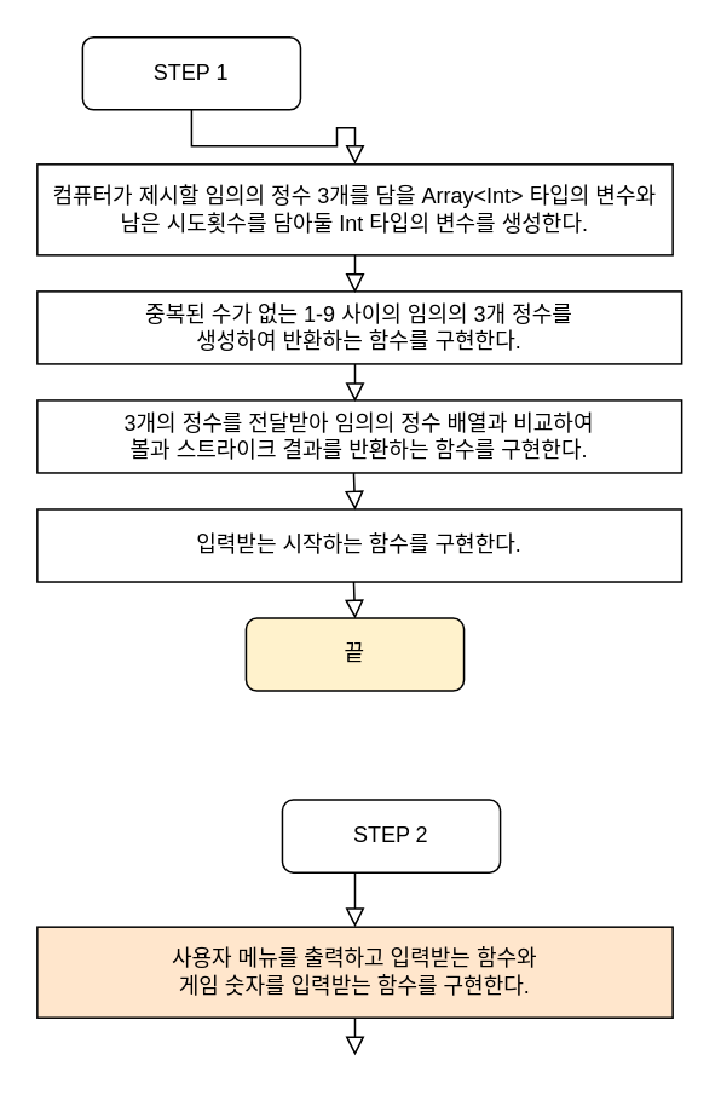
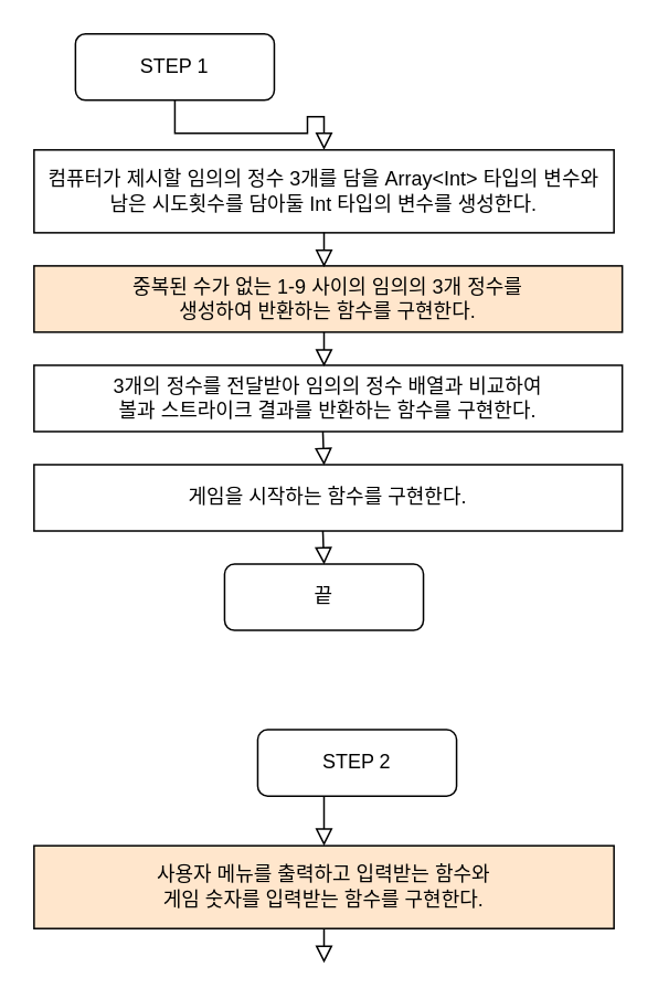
  <mxCell id="0" />
  <mxCell id="1" parent="0" />
  <mxCell id="2" value="" style="rounded=0;html=1;jettySize=auto;orthogonalLoop=1;fontSize=11;endArrow=block;endFill=0;endSize=8;strokeWidth=1;shadow=0;labelBackgroundColor=none;edgeStyle=orthogonalEdgeStyle;entryX=0.5;entryY=0;entryDx=0;entryDy=0;" parent="1" source="3" target="4" edge="1"><mxGeometry relative="1" as="geometry"><mxPoint x="435" y="80" as="targetPoint" /><Array as="points" /></mxGeometry></mxCell>
  <mxCell id="3" value="STEP 1" style="rounded=1;whiteSpace=wrap;html=1;fontSize=12;glass=0;strokeWidth=1;shadow=0;" parent="1" vertex="1"><mxGeometry x="45" y="20" width="120" height="40" as="geometry" /></mxCell>
  <mxCell id="4" value="컴퓨터가 제시할 임의의 정수 3개를 담을 Array&amp;lt;Int&amp;gt; 타입의 변수와&lt;br&gt;남은 시도횟수를 담아둘 Int 타입의 변수를 생성한다." style="rounded=0;whiteSpace=wrap;html=1;" parent="1" vertex="1"><mxGeometry x="20" y="90" width="350" height="50" as="geometry" /></mxCell>
- <mxCell id="5" value="중복된 수가 없는 1-9 사이의 임의의 3개 정수를&lt;br&gt;생성하여&amp;nbsp;반환하는 함수를 구현한다." style="rounded=0;whiteSpace=wrap;html=1;" parent="1" vertex="1"><mxGeometry x="20" y="160" width="355" height="40" as="geometry" /></mxCell>
+ <mxCell id="5" value="중복된 수가 없는 1-9 사이의 임의의 3개 정수를&lt;br&gt;생성하여&amp;nbsp;반환하는 함수를 구현한다." style="rounded=0;whiteSpace=wrap;html=1;fillColor=#ffe6cc;" parent="1" vertex="1"><mxGeometry x="20" y="160" width="355" height="40" as="geometry" /></mxCell>
  <mxCell id="6" value="" style="rounded=0;html=1;jettySize=auto;orthogonalLoop=1;fontSize=11;endArrow=block;endFill=0;endSize=8;strokeWidth=1;shadow=0;labelBackgroundColor=none;edgeStyle=orthogonalEdgeStyle;entryX=0.493;entryY=0.019;entryDx=0;entryDy=0;exitX=0.5;exitY=1;exitDx=0;exitDy=0;entryPerimeter=0;" parent="1" source="4" target="5" edge="1"><mxGeometry relative="1" as="geometry"><mxPoint x="205" y="100" as="targetPoint" /><Array as="points" /><mxPoint x="205" y="70" as="sourcePoint" /></mxGeometry></mxCell>
  <mxCell id="7" value="3개의 정수를 전달받아 임의의 정수 배열과 비교하여&lt;br&gt;볼과 스트라이크 결과를 반환하는 함수를 구현한다." style="rounded=0;whiteSpace=wrap;html=1;" parent="1" vertex="1"><mxGeometry x="20" y="220" width="355" height="40" as="geometry" /></mxCell>
  <mxCell id="8" value="" style="rounded=0;html=1;jettySize=auto;orthogonalLoop=1;fontSize=11;endArrow=block;endFill=0;endSize=8;strokeWidth=1;shadow=0;labelBackgroundColor=none;edgeStyle=orthogonalEdgeStyle;entryX=0.493;entryY=0.019;entryDx=0;entryDy=0;exitX=0.5;exitY=1;exitDx=0;exitDy=0;entryPerimeter=0;" parent="1" target="7" edge="1"><mxGeometry relative="1" as="geometry"><mxPoint x="205" y="160" as="targetPoint" /><Array as="points" /><mxPoint x="195" y="200" as="sourcePoint" /></mxGeometry></mxCell>
- <mxCell id="9" value="입력받는 시작하는 함수를 구현한다." style="rounded=0;whiteSpace=wrap;html=1;" parent="1" vertex="1"><mxGeometry x="20" y="280" width="355" height="40" as="geometry" /></mxCell>
+ <mxCell id="9" value="게임을 시작하는 함수를 구현한다." style="rounded=0;whiteSpace=wrap;html=1;" parent="1" vertex="1"><mxGeometry x="20" y="280" width="355" height="40" as="geometry" /></mxCell>
  <mxCell id="10" value="" style="rounded=0;html=1;jettySize=auto;orthogonalLoop=1;fontSize=11;endArrow=block;endFill=0;endSize=8;strokeWidth=1;shadow=0;labelBackgroundColor=none;edgeStyle=orthogonalEdgeStyle;entryX=0.493;entryY=0.009;entryDx=0;entryDy=0;exitX=0.491;exitY=1.003;exitDx=0;exitDy=0;exitPerimeter=0;entryPerimeter=0;" parent="1" source="7" target="9" edge="1"><mxGeometry relative="1" as="geometry"><mxPoint x="207.515" y="230.76" as="targetPoint" /><Array as="points"><mxPoint x="195" y="260" /></Array><mxPoint x="197.5" y="260" as="sourcePoint" /></mxGeometry></mxCell>
  <mxCell id="11" value="" style="rounded=0;html=1;jettySize=auto;orthogonalLoop=1;fontSize=11;endArrow=block;endFill=0;endSize=8;strokeWidth=1;shadow=0;labelBackgroundColor=none;edgeStyle=orthogonalEdgeStyle;entryX=0.493;entryY=0.009;entryDx=0;entryDy=0;exitX=0.491;exitY=1.003;exitDx=0;exitDy=0;exitPerimeter=0;entryPerimeter=0;" edge="1" parent="1"><mxGeometry relative="1" as="geometry"><mxPoint x="195.015" y="340.25" as="targetPoint" /><Array as="points"><mxPoint x="195" y="319.89" /></Array><mxPoint x="194.305" y="320.01" as="sourcePoint" /></mxGeometry></mxCell>
- <mxCell id="12" value="끝" style="rounded=1;whiteSpace=wrap;html=1;fontSize=12;glass=0;strokeWidth=1;shadow=0;fillColor=#fff2cc;" vertex="1" parent="1"><mxGeometry x="135" y="340" width="120" height="40" as="geometry" /></mxCell>
+ <mxCell id="12" value="끝" style="rounded=1;whiteSpace=wrap;html=1;fontSize=12;glass=0;strokeWidth=1;shadow=0;" vertex="1" parent="1"><mxGeometry x="135" y="340" width="120" height="40" as="geometry" /></mxCell>
  <mxCell id="13" value="" style="rounded=0;html=1;jettySize=auto;orthogonalLoop=1;fontSize=11;endArrow=block;endFill=0;endSize=8;strokeWidth=1;shadow=0;labelBackgroundColor=none;edgeStyle=orthogonalEdgeStyle;entryX=0.5;entryY=0;entryDx=0;entryDy=0;" edge="1" source="14" parent="1"><mxGeometry relative="1" as="geometry"><mxPoint x="195" y="510" as="targetPoint" /><Array as="points"><mxPoint x="195" y="480" /><mxPoint x="195" y="480" /></Array></mxGeometry></mxCell>
  <mxCell id="14" value="STEP 2" style="rounded=1;whiteSpace=wrap;html=1;fontSize=12;glass=0;strokeWidth=1;shadow=0;" vertex="1" parent="1"><mxGeometry x="155" y="440" width="120" height="40" as="geometry" /></mxCell>
  <mxCell id="15" value="사용자 메뉴를 출력하고 입력받는 함수와&lt;br&gt;게임 숫자를 입력받는 함수를 구현한다." style="rounded=0;whiteSpace=wrap;html=1;fillColor=#ffe6cc;" vertex="1" parent="1"><mxGeometry x="20" y="510" width="350" height="50" as="geometry" /></mxCell>
  <mxCell id="16" value="" style="rounded=0;html=1;jettySize=auto;orthogonalLoop=1;fontSize=11;endArrow=block;endFill=0;endSize=8;strokeWidth=1;shadow=0;labelBackgroundColor=none;edgeStyle=orthogonalEdgeStyle;entryX=0.493;entryY=0.019;entryDx=0;entryDy=0;exitX=0.5;exitY=1;exitDx=0;exitDy=0;entryPerimeter=0;" edge="1" source="15" parent="1"><mxGeometry relative="1" as="geometry"><mxPoint x="195.015" y="580.76" as="targetPoint" /><Array as="points" /><mxPoint x="205" y="490" as="sourcePoint" /></mxGeometry></mxCell>
